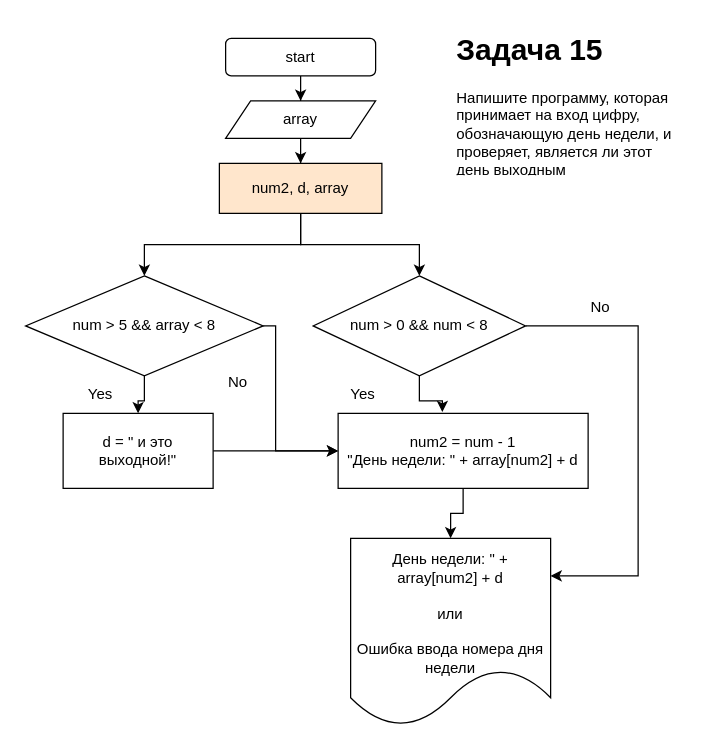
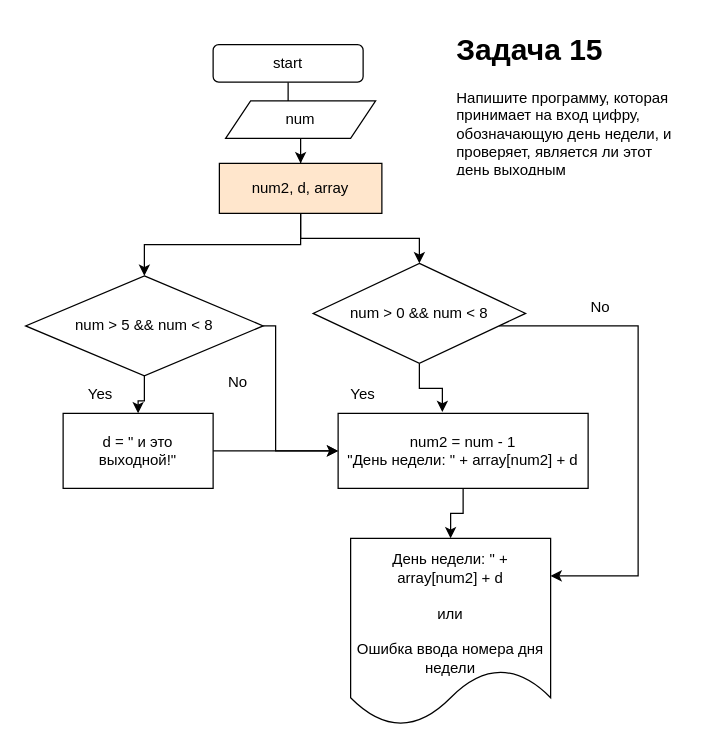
  <mxCell id="0" />
  <mxCell id="1" parent="0" />
  <mxCell id="2" style="edgeStyle=orthogonalEdgeStyle;rounded=0;orthogonalLoop=1;jettySize=auto;html=1;" edge="1" parent="1" source="3" target="5"><mxGeometry relative="1" as="geometry" /></mxCell>
- <mxCell id="3" value="start" style="rounded=1;whiteSpace=wrap;html=1;" vertex="1" parent="1"><mxGeometry x="180" y="30" width="120" height="30" as="geometry" /></mxCell>
+ <mxCell id="3" value="start" style="rounded=1;whiteSpace=wrap;html=1;" vertex="1" parent="1"><mxGeometry x="170" y="35" width="120" height="30" as="geometry" /></mxCell>
  <mxCell id="4" style="edgeStyle=orthogonalEdgeStyle;rounded=0;orthogonalLoop=1;jettySize=auto;html=1;" edge="1" parent="1" source="5" target="8"><mxGeometry relative="1" as="geometry" /></mxCell>
- <mxCell id="5" value="array" style="shape=parallelogram;perimeter=parallelogramPerimeter;whiteSpace=wrap;html=1;fixedSize=1;" vertex="1" parent="1"><mxGeometry x="180" y="80" width="120" height="30" as="geometry" /></mxCell>
+ <mxCell id="5" value="num" style="shape=parallelogram;perimeter=parallelogramPerimeter;whiteSpace=wrap;html=1;fixedSize=1;" vertex="1" parent="1"><mxGeometry x="180" y="80" width="120" height="30" as="geometry" /></mxCell>
  <mxCell id="6" style="edgeStyle=orthogonalEdgeStyle;rounded=0;orthogonalLoop=1;jettySize=auto;html=1;" edge="1" parent="1" source="8" target="11"><mxGeometry relative="1" as="geometry" /></mxCell>
  <mxCell id="7" style="edgeStyle=orthogonalEdgeStyle;rounded=0;orthogonalLoop=1;jettySize=auto;html=1;" edge="1" parent="1" source="8" target="14"><mxGeometry relative="1" as="geometry" /></mxCell>
  <mxCell id="8" value="num2, d, array" style="rounded=0;whiteSpace=wrap;html=1;fillColor=#ffe6cc;" vertex="1" parent="1"><mxGeometry x="175" y="130" width="130" height="40" as="geometry" /></mxCell>
  <mxCell id="9" style="edgeStyle=orthogonalEdgeStyle;rounded=0;orthogonalLoop=1;jettySize=auto;html=1;entryX=0.5;entryY=0;entryDx=0;entryDy=0;" edge="1" parent="1" source="11" target="16"><mxGeometry relative="1" as="geometry" /></mxCell>
  <mxCell id="10" style="edgeStyle=orthogonalEdgeStyle;rounded=0;orthogonalLoop=1;jettySize=auto;html=1;entryX=0;entryY=0.5;entryDx=0;entryDy=0;" edge="1" parent="1" source="11" target="19"><mxGeometry relative="1" as="geometry"><mxPoint x="230" y="370" as="targetPoint" /><Array as="points"><mxPoint x="220" y="260" /><mxPoint x="220" y="360" /></Array></mxGeometry></mxCell>
- <mxCell id="11" value="num &amp;gt; 5 &amp;amp;&amp;amp; array &amp;lt; 8" style="rhombus;whiteSpace=wrap;html=1;" vertex="1" parent="1"><mxGeometry x="20" y="220" width="190" height="80" as="geometry" /></mxCell>
+ <mxCell id="11" value="num &amp;gt; 5 &amp;amp;&amp;amp; num &amp;lt; 8" style="rhombus;whiteSpace=wrap;html=1;" vertex="1" parent="1"><mxGeometry x="20" y="220" width="190" height="80" as="geometry" /></mxCell>
  <mxCell id="12" style="edgeStyle=orthogonalEdgeStyle;rounded=0;orthogonalLoop=1;jettySize=auto;html=1;entryX=0.417;entryY=-0.017;entryDx=0;entryDy=0;entryPerimeter=0;" edge="1" parent="1" source="14" target="19"><mxGeometry relative="1" as="geometry" /></mxCell>
  <mxCell id="13" style="edgeStyle=orthogonalEdgeStyle;rounded=0;orthogonalLoop=1;jettySize=auto;html=1;" edge="1" parent="1" source="14" target="21"><mxGeometry relative="1" as="geometry"><mxPoint x="500" y="460" as="targetPoint" /><Array as="points"><mxPoint x="510" y="260" /><mxPoint x="510" y="460" /></Array></mxGeometry></mxCell>
- <mxCell id="14" value="num &amp;gt; 0 &amp;amp;&amp;amp; num &amp;lt; 8" style="rhombus;whiteSpace=wrap;html=1;" vertex="1" parent="1"><mxGeometry x="250" y="220" width="170" height="80" as="geometry" /></mxCell>
+ <mxCell id="14" value="num &amp;gt; 0 &amp;amp;&amp;amp; num &amp;lt; 8" style="rhombus;whiteSpace=wrap;html=1;" vertex="1" parent="1"><mxGeometry x="250" y="210" width="170" height="80" as="geometry" /></mxCell>
  <mxCell id="15" style="edgeStyle=orthogonalEdgeStyle;rounded=0;orthogonalLoop=1;jettySize=auto;html=1;entryX=0;entryY=0.5;entryDx=0;entryDy=0;" edge="1" parent="1" source="16" target="19"><mxGeometry relative="1" as="geometry" /></mxCell>
  <mxCell id="16" value="d = &quot; и это выходной!&quot;" style="rounded=0;whiteSpace=wrap;html=1;" vertex="1" parent="1"><mxGeometry x="50" y="330" width="120" height="60" as="geometry" /></mxCell>
  <mxCell id="17" value="Yes" style="text;html=1;strokeColor=none;fillColor=none;align=center;verticalAlign=middle;whiteSpace=wrap;rounded=0;" vertex="1" parent="1"><mxGeometry x="50" y="300" width="60" height="30" as="geometry" /></mxCell>
  <mxCell id="18" style="edgeStyle=orthogonalEdgeStyle;rounded=0;orthogonalLoop=1;jettySize=auto;html=1;entryX=0.5;entryY=0;entryDx=0;entryDy=0;" edge="1" parent="1" source="19" target="21"><mxGeometry relative="1" as="geometry" /></mxCell>
  <mxCell id="19" value="&lt;div&gt;num2 = num - 1&lt;/div&gt;&lt;div&gt;&quot;День недели: &quot; + array[num2] + d&lt;/div&gt;" style="rounded=0;whiteSpace=wrap;html=1;" vertex="1" parent="1"><mxGeometry x="270" y="330" width="200" height="60" as="geometry" /></mxCell>
  <mxCell id="20" value="Yes" style="text;html=1;strokeColor=none;fillColor=none;align=center;verticalAlign=middle;whiteSpace=wrap;rounded=0;" vertex="1" parent="1"><mxGeometry x="260" y="300" width="60" height="30" as="geometry" /></mxCell>
  <mxCell id="21" value="&lt;br&gt;День недели: &quot; + array[num2] + d&lt;br&gt;&lt;br&gt;или&lt;br&gt;&lt;br&gt;Ошибка ввода номера дня недели" style="shape=document;whiteSpace=wrap;html=1;boundedLbl=1;" vertex="1" parent="1"><mxGeometry x="280" y="430" width="160" height="150" as="geometry" /></mxCell>
  <mxCell id="22" value="No" style="text;html=1;strokeColor=none;fillColor=none;align=center;verticalAlign=middle;whiteSpace=wrap;rounded=0;" vertex="1" parent="1"><mxGeometry x="160" y="290" width="60" height="30" as="geometry" /></mxCell>
  <mxCell id="23" value="No" style="text;html=1;strokeColor=none;fillColor=none;align=center;verticalAlign=middle;whiteSpace=wrap;rounded=0;" vertex="1" parent="1"><mxGeometry x="450" y="230" width="60" height="30" as="geometry" /></mxCell>
  <mxCell id="24" value="&lt;h1&gt;Задача 15&lt;/h1&gt;&lt;p&gt;Напишите программу, которая принимает на вход цифру, обозначающую день недели, и проверяет, является ли этот день выходным&lt;br&gt;&lt;/p&gt;" style="text;html=1;strokeColor=none;fillColor=none;spacing=5;spacingTop=-20;whiteSpace=wrap;overflow=hidden;rounded=0;" vertex="1" parent="1"><mxGeometry x="360" y="20" width="190" height="120" as="geometry" /></mxCell>
